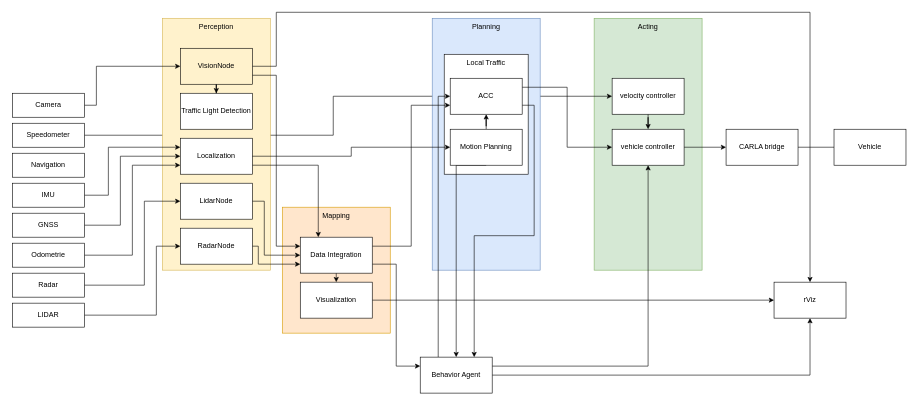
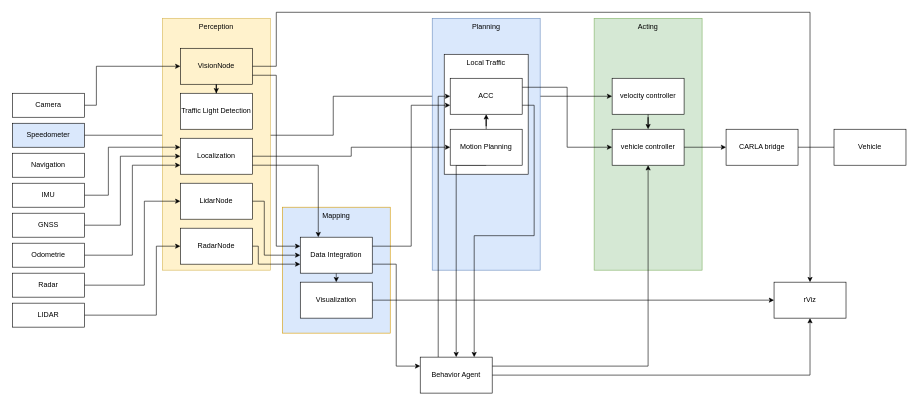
  <mxCell id="0" />
  <mxCell id="1" parent="0" />
  <mxCell id="2" value="Acting" style="rounded=0;whiteSpace=wrap;html=1;verticalAlign=top;fillColor=#d5e8d4;strokeColor=#82b366;" vertex="1" parent="1"><mxGeometry x="990" y="30" width="180" height="420" as="geometry" /></mxCell>
  <mxCell id="3" style="edgeStyle=orthogonalEdgeStyle;rounded=0;orthogonalLoop=1;jettySize=auto;html=1;exitX=1;exitY=0.5;exitDx=0;exitDy=0;entryX=0;entryY=0.5;entryDx=0;entryDy=0;" edge="1" parent="1" source="7" target="34"><mxGeometry relative="1" as="geometry"><Array as="points"><mxPoint x="555" y="225" /><mxPoint x="555" y="160" /></Array></mxGeometry></mxCell>
  <mxCell id="4" value="Perception" style="rounded=0;whiteSpace=wrap;html=1;verticalAlign=top;fillColor=#fff2cc;strokeColor=#d6b656;" vertex="1" parent="1"><mxGeometry x="270" y="30" width="180" height="420" as="geometry" /></mxCell>
  <mxCell id="5" style="edgeStyle=orthogonalEdgeStyle;rounded=0;orthogonalLoop=1;jettySize=auto;html=1;exitX=1;exitY=0.5;exitDx=0;exitDy=0;entryX=0.5;entryY=0;entryDx=0;entryDy=0;" edge="1" parent="1" source="22" target="48"><mxGeometry relative="1" as="geometry"><mxPoint x="1350" y="400" as="targetPoint" /><Array as="points"><mxPoint x="460" y="110" /><mxPoint x="460" y="20" /><mxPoint x="1350" y="20" /></Array></mxGeometry></mxCell>
- <mxCell id="6" value="Mapping" style="rounded=0;whiteSpace=wrap;html=1;verticalAlign=top;fillColor=#ffe6cc;strokeColor=#d79b00;" vertex="1" parent="1"><mxGeometry x="470" y="345" width="180" height="210" as="geometry" /></mxCell>
- <mxCell id="7" value="Speedometer" style="rounded=0;whiteSpace=wrap;html=1;" vertex="1" parent="1"><mxGeometry x="20" y="205" width="120" height="40" as="geometry" /></mxCell>
+ <mxCell id="6" value="Mapping" style="rounded=0;whiteSpace=wrap;html=1;verticalAlign=top;fillColor=#dae8fc;strokeColor=#d79b00;" vertex="1" parent="1"><mxGeometry x="470" y="345" width="180" height="210" as="geometry" /></mxCell>
+ <mxCell id="7" value="Speedometer" style="rounded=0;whiteSpace=wrap;html=1;fillColor=#dae8fc;" vertex="1" parent="1"><mxGeometry x="20" y="205" width="120" height="40" as="geometry" /></mxCell>
  <mxCell id="8" value="Navigation" style="rounded=0;whiteSpace=wrap;html=1;" vertex="1" parent="1"><mxGeometry x="20" y="255" width="120" height="40" as="geometry" /></mxCell>
  <mxCell id="9" style="edgeStyle=orthogonalEdgeStyle;rounded=0;orthogonalLoop=1;jettySize=auto;html=1;exitX=1;exitY=0.5;exitDx=0;exitDy=0;entryX=0;entryY=0.5;entryDx=0;entryDy=0;" edge="1" parent="1" source="10" target="25"><mxGeometry relative="1" as="geometry"><Array as="points"><mxPoint x="200" y="375" /><mxPoint x="200" y="260" /></Array></mxGeometry></mxCell>
  <mxCell id="10" value="GNSS" style="rounded=0;whiteSpace=wrap;html=1;" vertex="1" parent="1"><mxGeometry x="20" y="355" width="120" height="40" as="geometry" /></mxCell>
  <mxCell id="11" value="Planning" style="rounded=0;whiteSpace=wrap;html=1;verticalAlign=top;fillColor=#dae8fc;strokeColor=#6c8ebf;" vertex="1" parent="1"><mxGeometry x="720" y="30" width="180" height="420" as="geometry" /></mxCell>
  <mxCell id="12" style="edgeStyle=orthogonalEdgeStyle;rounded=0;orthogonalLoop=1;jettySize=auto;html=1;exitX=1;exitY=0.5;exitDx=0;exitDy=0;entryX=0;entryY=0.25;entryDx=0;entryDy=0;" edge="1" parent="1" source="13" target="25"><mxGeometry relative="1" as="geometry"><Array as="points"><mxPoint x="180" y="325" /><mxPoint x="180" y="245" /></Array></mxGeometry></mxCell>
  <mxCell id="13" value="IMU" style="rounded=0;whiteSpace=wrap;html=1;" vertex="1" parent="1"><mxGeometry x="20" y="305" width="120" height="40" as="geometry" /></mxCell>
  <mxCell id="14" style="edgeStyle=orthogonalEdgeStyle;rounded=0;orthogonalLoop=1;jettySize=auto;html=1;exitX=1;exitY=0.5;exitDx=0;exitDy=0;entryX=0;entryY=0.5;entryDx=0;entryDy=0;" edge="1" parent="1" source="15" target="22"><mxGeometry relative="1" as="geometry"><Array as="points"><mxPoint x="160" y="175" /><mxPoint x="160" y="110" /></Array></mxGeometry></mxCell>
  <mxCell id="15" value="Camera" style="rounded=0;whiteSpace=wrap;html=1;" vertex="1" parent="1"><mxGeometry x="20" y="155" width="120" height="40" as="geometry" /></mxCell>
  <mxCell id="16" style="edgeStyle=orthogonalEdgeStyle;rounded=0;orthogonalLoop=1;jettySize=auto;html=1;exitX=1;exitY=0.5;exitDx=0;exitDy=0;entryX=0;entryY=0.5;entryDx=0;entryDy=0;" edge="1" parent="1" source="17" target="52"><mxGeometry relative="1" as="geometry"><Array as="points"><mxPoint x="260" y="525" /><mxPoint x="260" y="410" /></Array></mxGeometry></mxCell>
  <mxCell id="17" value="LIDAR" style="rounded=0;whiteSpace=wrap;html=1;" vertex="1" parent="1"><mxGeometry x="20" y="505" width="120" height="40" as="geometry" /></mxCell>
  <mxCell id="18" style="edgeStyle=orthogonalEdgeStyle;rounded=0;orthogonalLoop=1;jettySize=auto;html=1;exitX=1;exitY=0.5;exitDx=0;exitDy=0;entryX=0;entryY=0.75;entryDx=0;entryDy=0;" edge="1" parent="1" source="19" target="25"><mxGeometry relative="1" as="geometry"><Array as="points"><mxPoint x="220" y="425" /><mxPoint x="220" y="275" /></Array></mxGeometry></mxCell>
  <mxCell id="19" value="Odometrie" style="rounded=0;whiteSpace=wrap;html=1;" vertex="1" parent="1"><mxGeometry x="20" y="405" width="120" height="40" as="geometry" /></mxCell>
  <mxCell id="20" value="" style="edgeStyle=orthogonalEdgeStyle;rounded=0;orthogonalLoop=1;jettySize=auto;html=1;" edge="1" parent="1" source="22" target="23"><mxGeometry relative="1" as="geometry" /></mxCell>
  <mxCell id="21" style="edgeStyle=orthogonalEdgeStyle;rounded=0;orthogonalLoop=1;jettySize=auto;html=1;exitX=1;exitY=0.75;exitDx=0;exitDy=0;entryX=0;entryY=0.25;entryDx=0;entryDy=0;" edge="1" parent="1" source="22" target="45"><mxGeometry relative="1" as="geometry" /></mxCell>
  <mxCell id="22" value="VisionNode" style="rounded=0;whiteSpace=wrap;html=1;fillColor=#fff2cc;" vertex="1" parent="1"><mxGeometry x="300" y="80" width="120" height="60" as="geometry" /></mxCell>
  <mxCell id="23" value="Traffic Light Detection" style="rounded=0;whiteSpace=wrap;html=1;" vertex="1" parent="1"><mxGeometry x="300" y="155" width="120" height="60" as="geometry" /></mxCell>
  <mxCell id="24" style="edgeStyle=orthogonalEdgeStyle;rounded=0;orthogonalLoop=1;jettySize=auto;html=1;exitX=1;exitY=0.75;exitDx=0;exitDy=0;entryX=0.25;entryY=0;entryDx=0;entryDy=0;" edge="1" parent="1" source="25" target="45"><mxGeometry relative="1" as="geometry" /></mxCell>
  <mxCell id="25" value="Localization" style="rounded=0;whiteSpace=wrap;html=1;" vertex="1" parent="1"><mxGeometry x="300" y="230" width="120" height="60" as="geometry" /></mxCell>
  <mxCell id="26" value="Local Traffic" style="rounded=0;whiteSpace=wrap;html=1;verticalAlign=top;" vertex="1" parent="1"><mxGeometry x="740" y="90" width="140" height="200" as="geometry" /></mxCell>
  <mxCell id="27" style="edgeStyle=orthogonalEdgeStyle;rounded=0;orthogonalLoop=1;jettySize=auto;html=1;exitX=1;exitY=0.25;exitDx=0;exitDy=0;entryX=0;entryY=0.5;entryDx=0;entryDy=0;" edge="1" parent="1" source="29" target="36"><mxGeometry relative="1" as="geometry" /></mxCell>
  <mxCell id="28" style="edgeStyle=orthogonalEdgeStyle;rounded=0;orthogonalLoop=1;jettySize=auto;html=1;exitX=1;exitY=0.75;exitDx=0;exitDy=0;entryX=0.75;entryY=0;entryDx=0;entryDy=0;" edge="1" parent="1" source="29" target="57"><mxGeometry relative="1" as="geometry" /></mxCell>
  <mxCell id="29" value="ACC" style="rounded=0;whiteSpace=wrap;html=1;" vertex="1" parent="1"><mxGeometry x="750" y="130" width="120" height="60" as="geometry" /></mxCell>
  <mxCell id="30" value="" style="edgeStyle=orthogonalEdgeStyle;rounded=0;orthogonalLoop=1;jettySize=auto;html=1;" edge="1" parent="1" source="32" target="29"><mxGeometry relative="1" as="geometry" /></mxCell>
  <mxCell id="31" style="edgeStyle=orthogonalEdgeStyle;rounded=0;orthogonalLoop=1;jettySize=auto;html=1;exitX=0.5;exitY=1;exitDx=0;exitDy=0;entryX=0.5;entryY=0;entryDx=0;entryDy=0;" edge="1" parent="1" source="32" target="57"><mxGeometry relative="1" as="geometry"><Array as="points"><mxPoint x="760" y="275" /></Array></mxGeometry></mxCell>
  <mxCell id="32" value="Motion Planning" style="rounded=0;whiteSpace=wrap;html=1;" vertex="1" parent="1"><mxGeometry x="750" y="215" width="120" height="60" as="geometry" /></mxCell>
  <mxCell id="33" value="" style="edgeStyle=orthogonalEdgeStyle;rounded=0;orthogonalLoop=1;jettySize=auto;html=1;" edge="1" parent="1" source="34" target="36"><mxGeometry relative="1" as="geometry" /></mxCell>
  <mxCell id="34" value="velocity controller" style="rounded=0;whiteSpace=wrap;html=1;" vertex="1" parent="1"><mxGeometry x="1020" y="130" width="120" height="60" as="geometry" /></mxCell>
  <mxCell id="35" style="edgeStyle=orthogonalEdgeStyle;rounded=0;orthogonalLoop=1;jettySize=auto;html=1;entryX=0;entryY=0.5;entryDx=0;entryDy=0;" edge="1" parent="1" source="36" target="38"><mxGeometry relative="1" as="geometry" /></mxCell>
  <mxCell id="36" value="vehicle controller" style="rounded=0;whiteSpace=wrap;html=1;" vertex="1" parent="1"><mxGeometry x="1020" y="215" width="120" height="60" as="geometry" /></mxCell>
  <mxCell id="37" value="" style="edgeStyle=orthogonalEdgeStyle;rounded=0;orthogonalLoop=1;jettySize=auto;html=1;endArrow=none;" edge="1" parent="1" source="38" target="39"><mxGeometry relative="1" as="geometry" /></mxCell>
  <mxCell id="38" value="CARLA bridge" style="rounded=0;whiteSpace=wrap;html=1;" vertex="1" parent="1"><mxGeometry x="1210" y="215" width="120" height="60" as="geometry" /></mxCell>
  <mxCell id="39" value="Vehicle" style="rounded=0;whiteSpace=wrap;html=1;" vertex="1" parent="1"><mxGeometry x="1390" y="215" width="120" height="60" as="geometry" /></mxCell>
  <mxCell id="40" style="edgeStyle=orthogonalEdgeStyle;rounded=0;orthogonalLoop=1;jettySize=auto;html=1;exitX=1;exitY=0.5;exitDx=0;exitDy=0;entryX=0;entryY=0.5;entryDx=0;entryDy=0;" edge="1" parent="1" source="41" target="50"><mxGeometry relative="1" as="geometry"><Array as="points"><mxPoint x="240" y="475" /><mxPoint x="240" y="335" /></Array></mxGeometry></mxCell>
  <mxCell id="41" value="Radar" style="rounded=0;whiteSpace=wrap;html=1;" vertex="1" parent="1"><mxGeometry x="20" y="455" width="120" height="40" as="geometry" /></mxCell>
  <mxCell id="42" style="edgeStyle=orthogonalEdgeStyle;rounded=0;orthogonalLoop=1;jettySize=auto;html=1;exitX=0.5;exitY=1;exitDx=0;exitDy=0;entryX=0.5;entryY=0;entryDx=0;entryDy=0;" edge="1" parent="1" source="45" target="47"><mxGeometry relative="1" as="geometry" /></mxCell>
  <mxCell id="43" style="edgeStyle=orthogonalEdgeStyle;rounded=0;orthogonalLoop=1;jettySize=auto;html=1;exitX=1;exitY=0.25;exitDx=0;exitDy=0;entryX=0;entryY=0.75;entryDx=0;entryDy=0;" edge="1" parent="1" source="45" target="29"><mxGeometry relative="1" as="geometry" /></mxCell>
  <mxCell id="44" style="edgeStyle=orthogonalEdgeStyle;rounded=0;orthogonalLoop=1;jettySize=auto;html=1;exitX=1;exitY=0.75;exitDx=0;exitDy=0;entryX=0;entryY=0.25;entryDx=0;entryDy=0;" edge="1" parent="1" source="45" target="57"><mxGeometry relative="1" as="geometry" /></mxCell>
  <mxCell id="45" value="Data Integration" style="rounded=0;whiteSpace=wrap;html=1;" vertex="1" parent="1"><mxGeometry x="500" y="395" width="120" height="60" as="geometry" /></mxCell>
  <mxCell id="46" style="edgeStyle=orthogonalEdgeStyle;rounded=0;orthogonalLoop=1;jettySize=auto;html=1;exitX=1;exitY=0.5;exitDx=0;exitDy=0;entryX=0;entryY=0.5;entryDx=0;entryDy=0;" edge="1" parent="1" source="47" target="48"><mxGeometry relative="1" as="geometry" /></mxCell>
  <mxCell id="47" value="Visualization" style="rounded=0;whiteSpace=wrap;html=1;" vertex="1" parent="1"><mxGeometry x="500" y="470" width="120" height="60" as="geometry" /></mxCell>
  <mxCell id="48" value="rViz" style="rounded=0;whiteSpace=wrap;html=1;" vertex="1" parent="1"><mxGeometry x="1290" y="470" width="120" height="60" as="geometry" /></mxCell>
  <mxCell id="49" style="edgeStyle=orthogonalEdgeStyle;rounded=0;orthogonalLoop=1;jettySize=auto;html=1;exitX=1;exitY=0.5;exitDx=0;exitDy=0;entryX=0;entryY=0.5;entryDx=0;entryDy=0;" edge="1" parent="1" source="50" target="45"><mxGeometry relative="1" as="geometry"><Array as="points"><mxPoint x="440" y="335" /><mxPoint x="440" y="425" /></Array></mxGeometry></mxCell>
  <mxCell id="50" value="LidarNode" style="rounded=0;whiteSpace=wrap;html=1;" vertex="1" parent="1"><mxGeometry x="300" y="305" width="120" height="60" as="geometry" /></mxCell>
  <mxCell id="51" style="edgeStyle=orthogonalEdgeStyle;rounded=0;orthogonalLoop=1;jettySize=auto;html=1;entryX=0;entryY=0.75;entryDx=0;entryDy=0;" edge="1" parent="1" source="52" target="45"><mxGeometry relative="1" as="geometry"><Array as="points"><mxPoint x="430" y="410" /><mxPoint x="430" y="440" /></Array></mxGeometry></mxCell>
  <mxCell id="52" value="RadarNode" style="rounded=0;whiteSpace=wrap;html=1;" vertex="1" parent="1"><mxGeometry x="300" y="380" width="120" height="60" as="geometry" /></mxCell>
  <mxCell id="53" style="edgeStyle=orthogonalEdgeStyle;rounded=0;orthogonalLoop=1;jettySize=auto;html=1;exitX=1;exitY=0.5;exitDx=0;exitDy=0;entryX=0;entryY=0.5;entryDx=0;entryDy=0;" edge="1" parent="1" source="25" target="32"><mxGeometry relative="1" as="geometry" /></mxCell>
  <mxCell id="54" style="edgeStyle=orthogonalEdgeStyle;rounded=0;orthogonalLoop=1;jettySize=auto;html=1;exitX=0.25;exitY=0;exitDx=0;exitDy=0;entryX=0;entryY=0.5;entryDx=0;entryDy=0;" edge="1" parent="1" source="57" target="29"><mxGeometry relative="1" as="geometry" /></mxCell>
  <mxCell id="55" style="edgeStyle=orthogonalEdgeStyle;rounded=0;orthogonalLoop=1;jettySize=auto;html=1;exitX=1;exitY=0.5;exitDx=0;exitDy=0;entryX=0.5;entryY=1;entryDx=0;entryDy=0;" edge="1" parent="1" source="57" target="48"><mxGeometry relative="1" as="geometry" /></mxCell>
  <mxCell id="56" style="edgeStyle=orthogonalEdgeStyle;rounded=0;orthogonalLoop=1;jettySize=auto;html=1;exitX=1;exitY=0.25;exitDx=0;exitDy=0;entryX=0.5;entryY=1;entryDx=0;entryDy=0;" edge="1" parent="1" source="57" target="36"><mxGeometry relative="1" as="geometry" /></mxCell>
  <mxCell id="57" value="Behavior Agent" style="rounded=0;whiteSpace=wrap;html=1;" vertex="1" parent="1"><mxGeometry x="700" y="595" width="120" height="60" as="geometry" /></mxCell>
